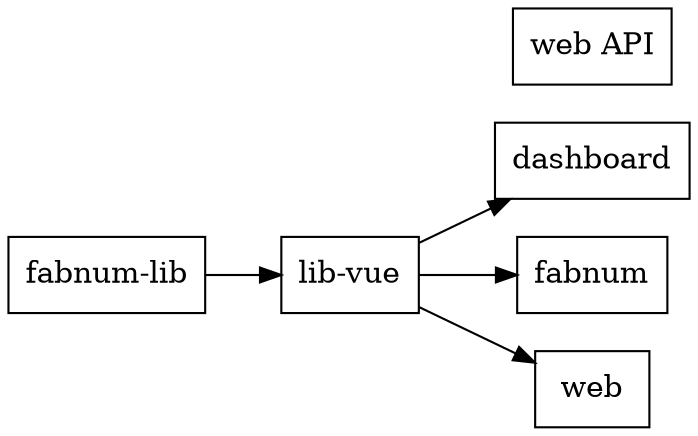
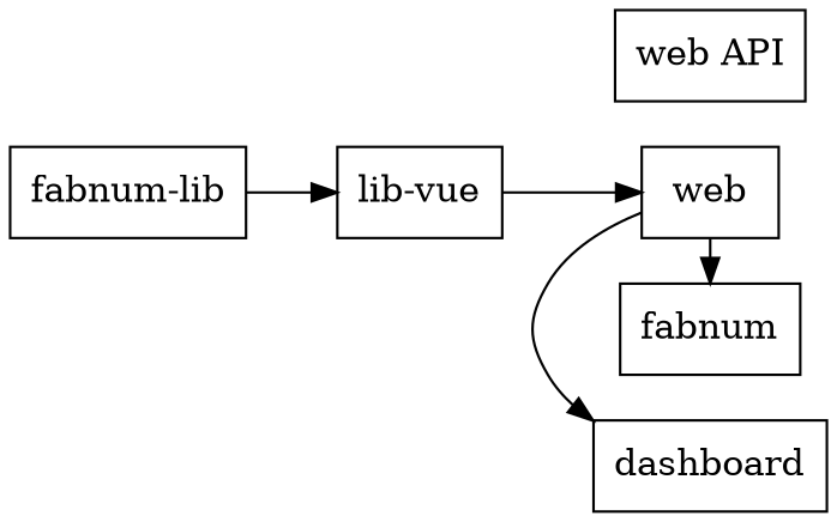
  digraph {
    rankdir=LR
    node [shape=box]
    n1 [label="fabnum-lib"]
    n2 [label="lib-vue"]
    n3 [label=dashboard]
    n4 [label=fabnum]
    n5 [label=web]
    n6 [label="web API"]
    subgraph sub_1 {
      rank=same
      n1
    }
    subgraph sub_2 {
      rank=same
      n2
    }
    subgraph sub_3 {
      rank=same
      n3
      n4
      n5
      n6
    }
    n1 -> n2
-   n2 -> n3
-   n2 -> n4
+   n5 -> n3
+   n5 -> n4
    n2 -> n5
  }
